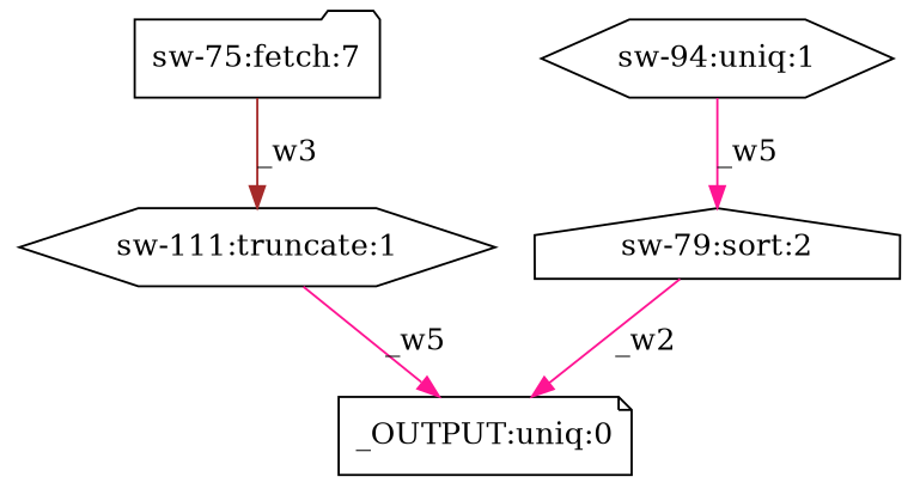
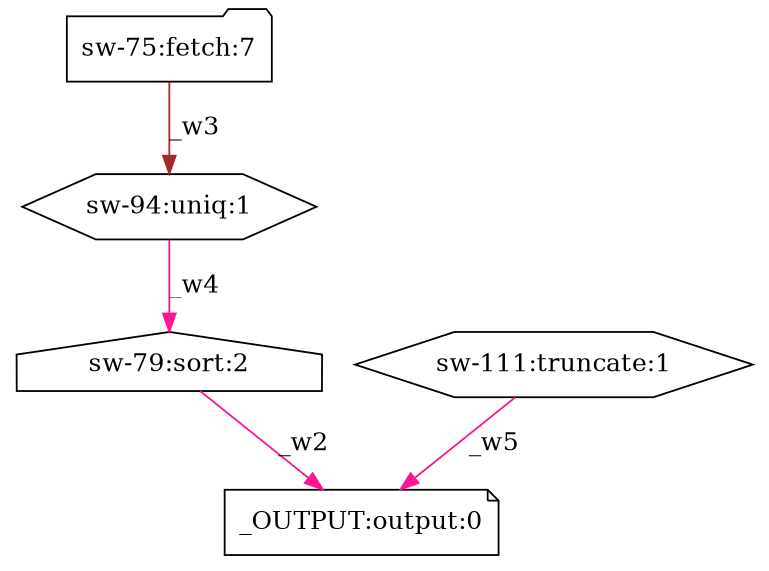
  digraph {
    node [shape=hexagon]
    edge [color=deeppink]
    n1 [label="sw-75:fetch:7" shape=folder]
    n2 [label="sw-94:uniq:1"]
    n3 [label="sw-79:sort:2" shape=house]
-   n4 [label="_OUTPUT:uniq:0" shape=note]
+   n4 [label="_OUTPUT:output:0" shape=note]
    n5 [label="sw-111:truncate:1"]
-   n1 -> n5 [color=brown label=_w3]
-   n2 -> n3 [label=_w5]
+   n1 -> n2 [color=brown label=_w3]
+   n2 -> n3 [label=_w4]
    n3 -> n4 [label=_w2]
    n5 -> n4 [label=_w5]
  }
